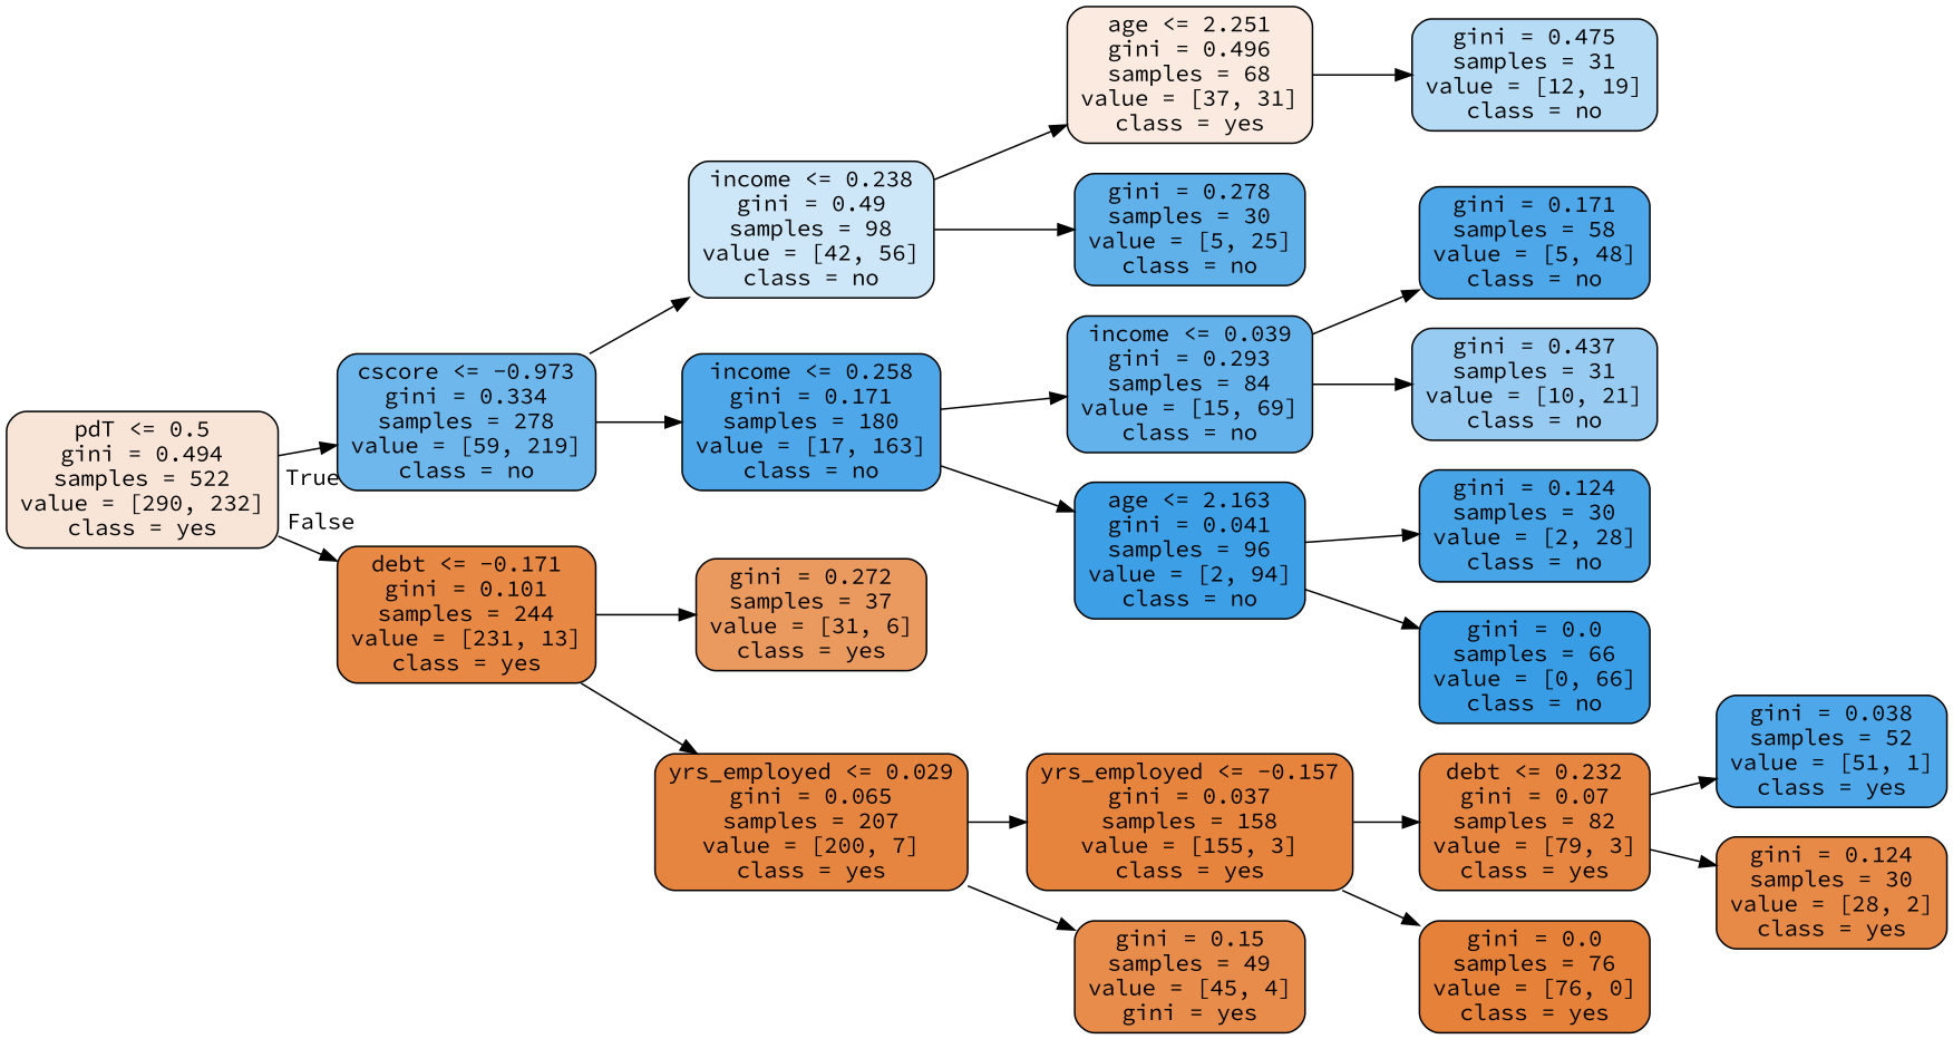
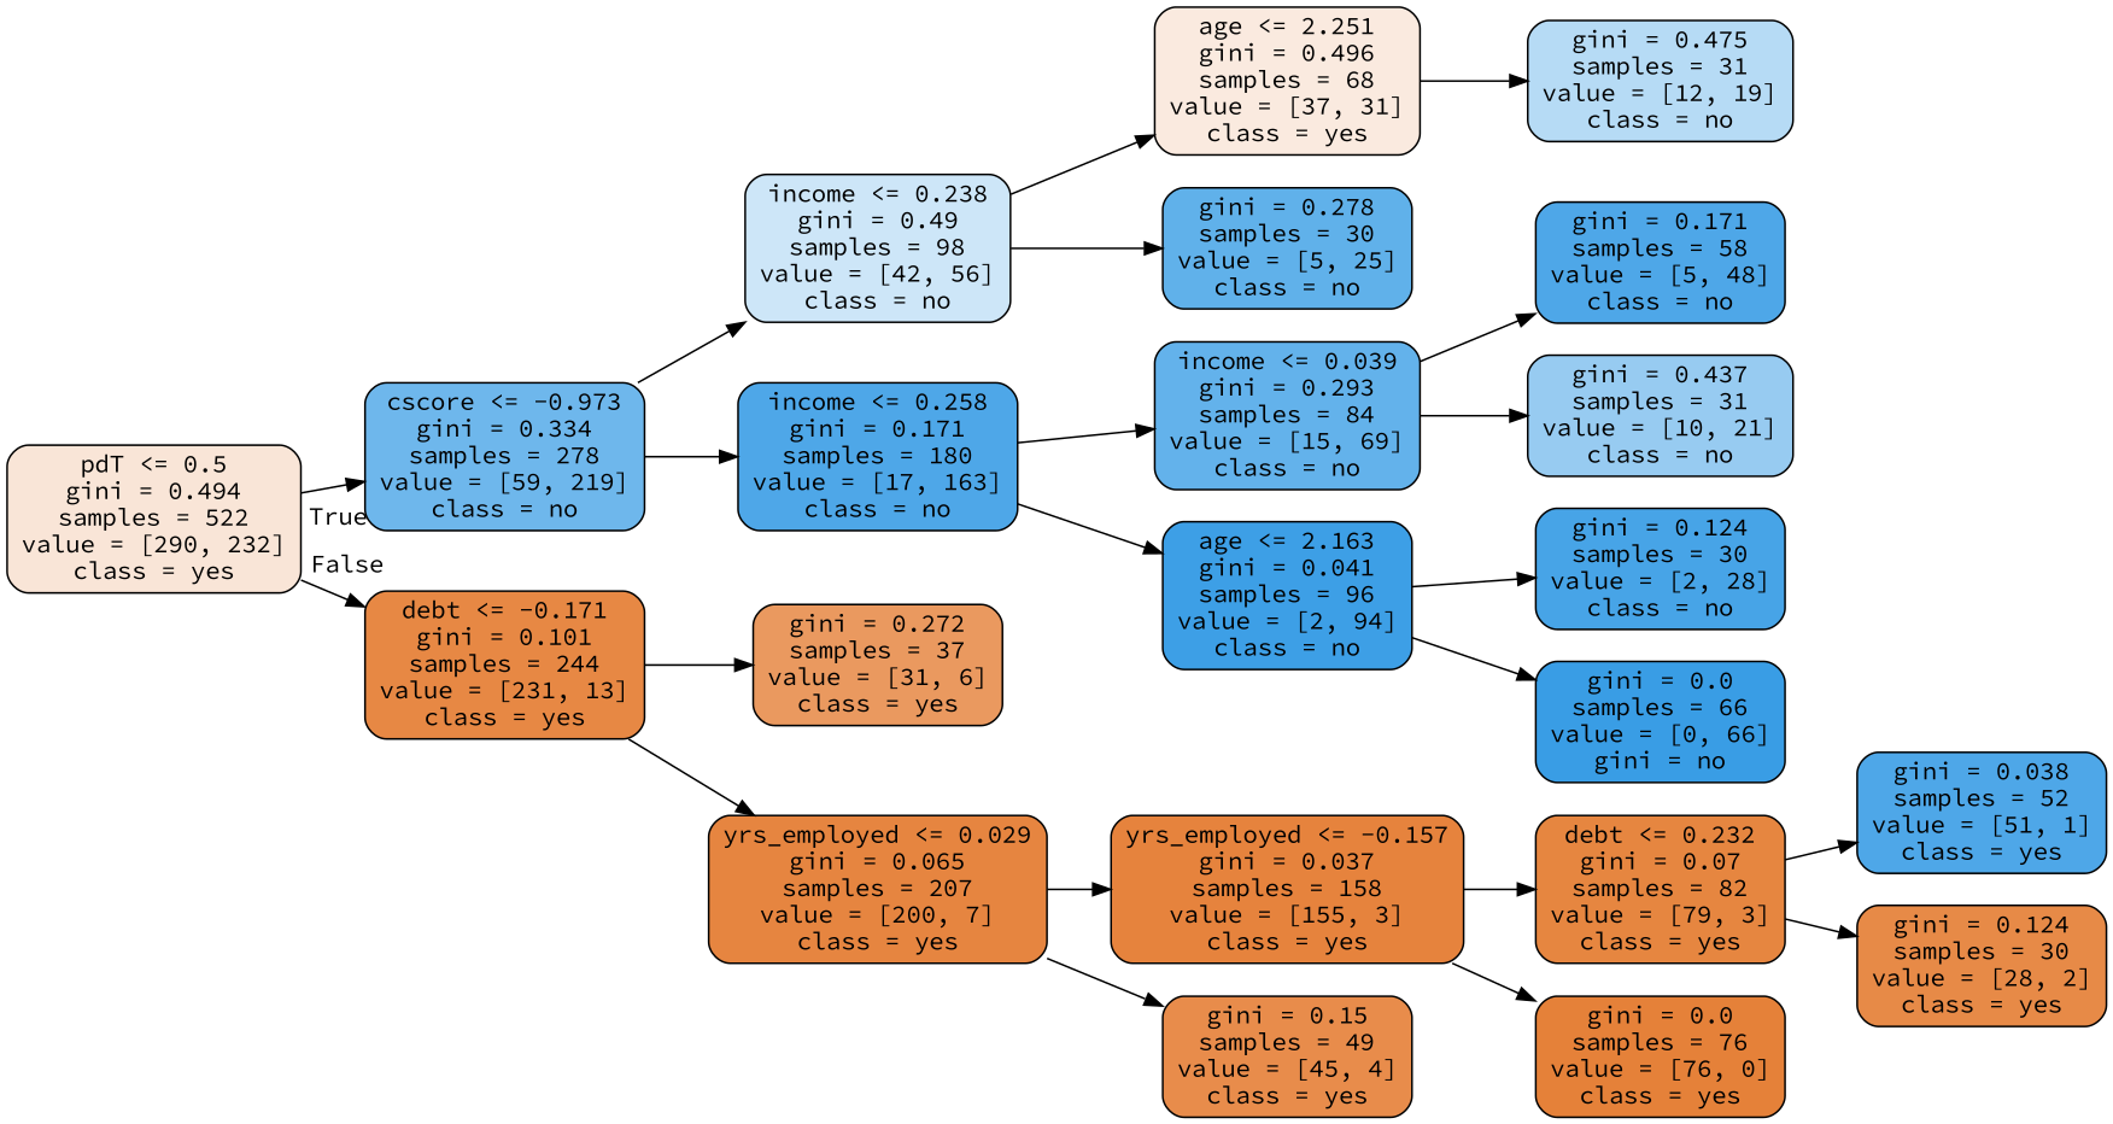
  digraph {
    fontname="Source Code Pro"
    rankdir=LR
    node [color=black fillcolor="#399de5e4" fontname="Source Code Pro" shape=box style="filled, rounded"]
    edge [fontname="Source Code Pro"]
    n1 [fillcolor="#e5813933" label="pdT <= 0.5\ngini = 0.494\nsamples = 522\nvalue = [290, 232]\nclass = yes"]
    n2 [fillcolor="#399de5ba" label="cscore <= -0.973\ngini = 0.334\nsamples = 278\nvalue = [59, 219]\nclass = no"]
    n3 [fillcolor="#e58139f1" label="debt <= -0.171\ngini = 0.101\nsamples = 244\nvalue = [231, 13]\nclass = yes"]
    n4 [fillcolor="#399de540" label="income <= 0.238\ngini = 0.49\nsamples = 98\nvalue = [42, 56]\nclass = no"]
    n5 [label="income <= 0.258\ngini = 0.171\nsamples = 180\nvalue = [17, 163]\nclass = no"]
    n6 [fillcolor="#e58139ce" label="gini = 0.272\nsamples = 37\nvalue = [31, 6]\nclass = yes"]
    n7 [fillcolor="#e58139f6" label="yrs_employed <= 0.029\ngini = 0.065\nsamples = 207\nvalue = [200, 7]\nclass = yes"]
    n8 [fillcolor="#e5813929" label="age <= 2.251\ngini = 0.496\nsamples = 68\nvalue = [37, 31]\nclass = yes"]
    n9 [fillcolor="#399de5cc" label="gini = 0.278\nsamples = 30\nvalue = [5, 25]\nclass = no"]
    n10 [fillcolor="#399de5c8" label="income <= 0.039\ngini = 0.293\nsamples = 84\nvalue = [15, 69]\nclass = no"]
    n11 [fillcolor="#399de5fa" label="age <= 2.163\ngini = 0.041\nsamples = 96\nvalue = [2, 94]\nclass = no"]
    n12 [fillcolor="#399de55e" label="gini = 0.475\nsamples = 31\nvalue = [12, 19]\nclass = no"]
    n13 [label="gini = 0.171\nsamples = 58\nvalue = [5, 48]\nclass = no"]
    n14 [fillcolor="#399de586" label="gini = 0.437\nsamples = 31\nvalue = [10, 21]\nclass = no"]
    n15 [fillcolor="#399de5ed" label="gini = 0.124\nsamples = 30\nvalue = [2, 28]\nclass = no"]
-   n16 [fillcolor="#399de5ff" label="gini = 0.0\nsamples = 66\nvalue = [0, 66]\nclass = no"]
+   n16 [fillcolor="#399de5ff" label="gini = 0.0\nsamples = 66\nvalue = [0, 66]\ngini = no"]
    n17 [fillcolor="#e58139fa" label="yrs_employed <= -0.157\ngini = 0.037\nsamples = 158\nvalue = [155, 3]\nclass = yes"]
-   n18 [fillcolor="#e58139e8" label="gini = 0.15\nsamples = 49\nvalue = [45, 4]\ngini = yes"]
+   n18 [fillcolor="#e58139e8" label="gini = 0.15\nsamples = 49\nvalue = [45, 4]\nclass = yes"]
    n19 [fillcolor="#e58139f5" label="debt <= 0.232\ngini = 0.07\nsamples = 82\nvalue = [79, 3]\nclass = yes"]
    n20 [fillcolor="#e58139ff" label="gini = 0.0\nsamples = 76\nvalue = [76, 0]\nclass = yes"]
    n21 [label="gini = 0.038\nsamples = 52\nvalue = [51, 1]\nclass = yes"]
    n22 [fillcolor="#e58139ed" label="gini = 0.124\nsamples = 30\nvalue = [28, 2]\nclass = yes"]
    n1 -> n2 [headlabel=True labelangle=45 labeldistance=2.5]
    n1 -> n3 [headlabel=False labelangle=-45 labeldistance=2.5]
    n2 -> n4
    n2 -> n5
    n3 -> n6
    n3 -> n7
    n4 -> n8
    n4 -> n9
    n5 -> n10
    n5 -> n11
    n7 -> n17
    n7 -> n18
    n8 -> n12
    n10 -> n13
    n10 -> n14
    n11 -> n15
    n11 -> n16
    n17 -> n19
    n17 -> n20
    n19 -> n21
    n19 -> n22
  }
